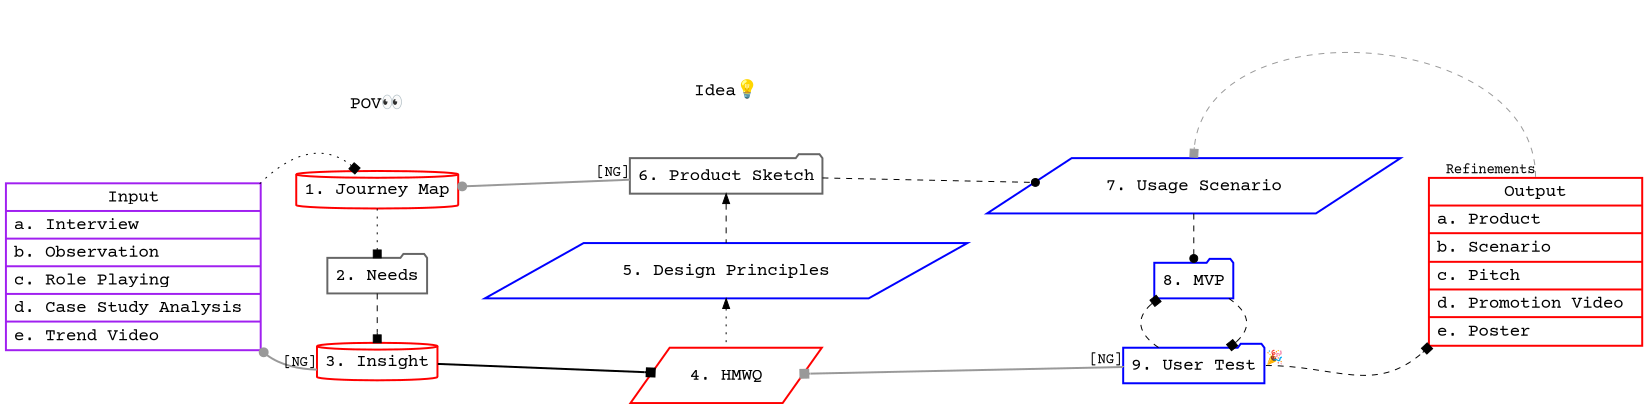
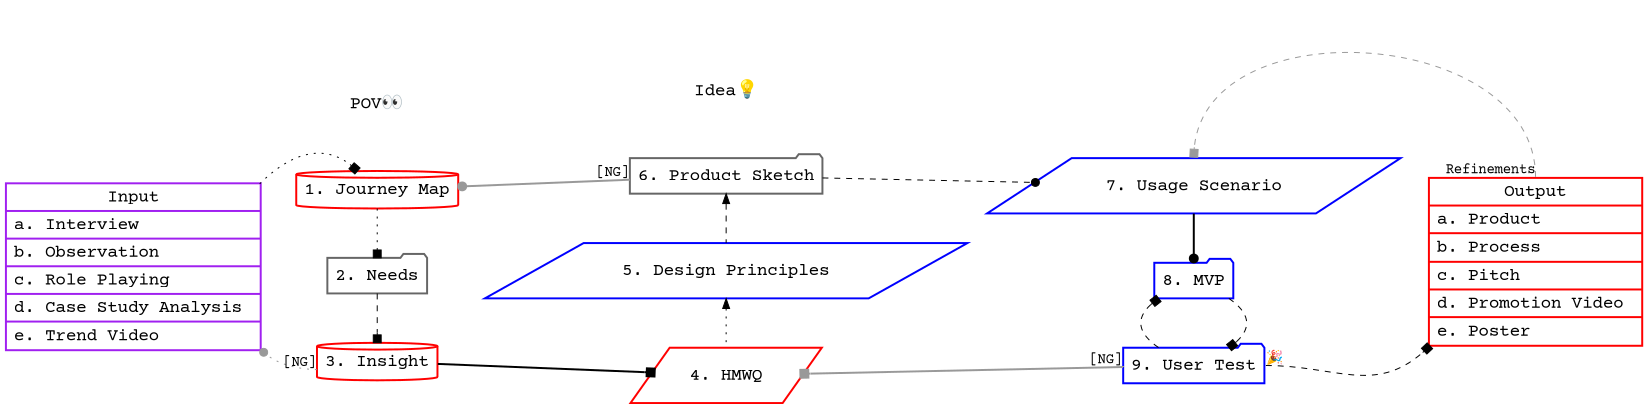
  digraph {
    fontname="Courier Prime"
    nodesep=0.7
    rankdir=LR
    node [color=red fontname="Courier Prime" fontsize=18 shape=folder style=bold]
    edge [arrowhead=box fontname="Courier Prime" shape=oval style=dashed]
    n1 [color=purple label="Input|a. Interview \l|b. Observation \l|c. Role Playing \l|d. Case Study Analysis \l|e. Trend Video \l" shape=record]
    n2 [label="1. Journey Map" shape=cylinder]
    n3 [color=gray40 label="2. Needs"]
    n4 [label="3. Insight" shape=cylinder]
    n5 [label="POV👀" shape=plaintext]
    n6 [label="4. HMWQ" shape=parallelogram]
    n7 [color=blue label="5. Design Principles" shape=parallelogram]
    n8 [color=gray40 label="6. Product Sketch"]
    n9 [color=purple label="Idea💡" shape=plaintext]
    n10 [color=blue label="7. Usage Scenario" shape=parallelogram]
    n11 [color=blue label="8. MVP"]
    n12 [color=blue label="9. User Test"]
-   n13 [label="Output|a. Product \l|b. Scenario \l|c. Pitch \l|d. Promotion Video \l|e. Poster \l" shape=record]
+   n13 [label="Output|a. Product \l|b. Process \l|c. Pitch \l|d. Promotion Video \l|e. Poster \l" shape=record]
    subgraph sub_1 {
      rank=min
      n1
    }
    subgraph sub_2 {
      rank=same
      n2
      n3
      n4
      n5
    }
    subgraph sub_3 {
      rank=same
      n6
      n7
      n8
      n9
    }
    subgraph sub_4 {
      rank=same
      n10
      n11
      n12
    }
    subgraph sub_5 {
      rank=sink
      n13
    }
    n1 -> n2 [headport=nw style=dotted tailport=ne]
    n2 -> n3 [style=dotted]
    n3 -> n4
-   n4 -> n1 [arrowhead=dot color="#999999" headport=se labeldistance=4 style=bold taillabel="[NG]"]
+   n4 -> n1 [arrowhead=dot color="#999999" headport=se labeldistance=4 style=dotted taillabel="[NG]"]
    n4 -> n6 [style=bold]
    n7 -> n6 [dir=back style=dotted arrowhead=""]
    n8 -> n2 [arrowhead=dot color="#999999" labeldistance=3 style=bold taillabel="[NG]"]
    n8 -> n7 [dir=back arrowhead=""]
    n8 -> n10 [arrowhead=dot]
-   n10 -> n11 [arrowhead=dot]
+   n10 -> n11 [arrowhead=dot style=bold]
    n11 -> n12
    n12 -> n6 [color="#999999" labeldistance=3 style=bold taillabel="[NG]"]
    n12 -> n11
    n12 -> n13 [headport=sw labeldistance=5 taillabel="🎉" tailport=e]
    n13 -> n10 [color="#999999" headport=n labeldistance=3 taillabel=Refinements tailport=n]
  }
